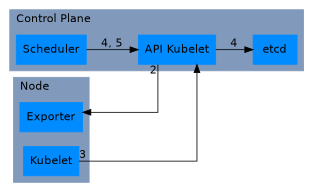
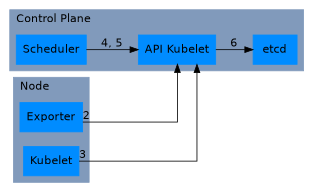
  digraph {
    rankdir=LR
    splines=ortho
    node [color="#008cff" fontname=helvetica shape=box style=filled]
    edge [fontname=helvetica]
    n1 [label="API Kubelet"]
    n2 [label=Scheduler]
    n3 [label=etcd]
    n4 [label=Exporter]
    n5 [label=Kubelet]
    subgraph cluster_1 {
      color="#819abb"
      fontname=helvetica
      label="Control Plane"
      labeljust=l
      style=filled
      n1
      n2
      n3
    }
    subgraph cluster_2 {
      color="#819abb"
      fontname=helvetica
      label="Node"
      labeljust=l
      style=filled
      n4
      n5
    }
-   n1 -> n3 [label=4]
+   n1 -> n3 [label=6]
    n2 -> n1 [label="4, 5"]
-   n1 -> n4 [constraint=false labelangle=10 labeldistance=5 taillabel=2]
+   n4 -> n1 [constraint=false labelangle=10 labeldistance=5 taillabel=2]
    n5 -> n1 [constraint=false labelangle=20 labeldistance=2 taillabel=3]
  }
